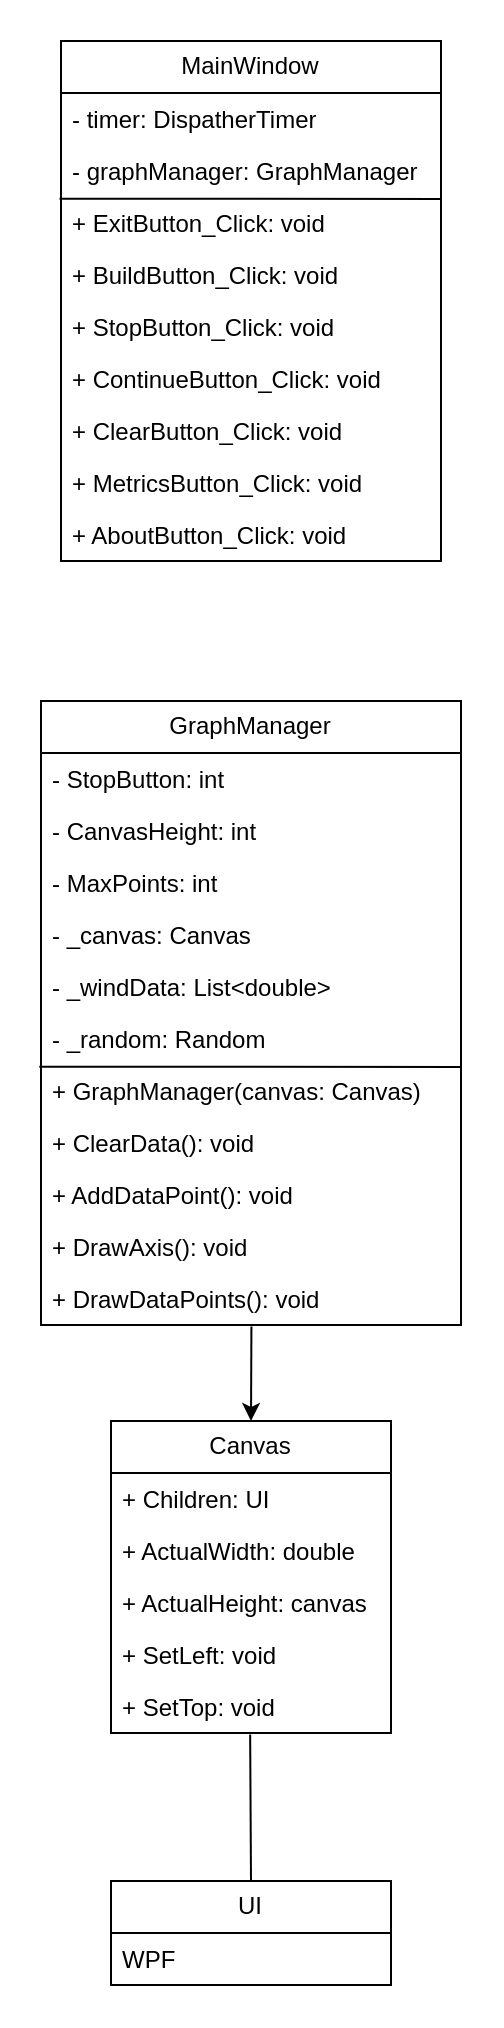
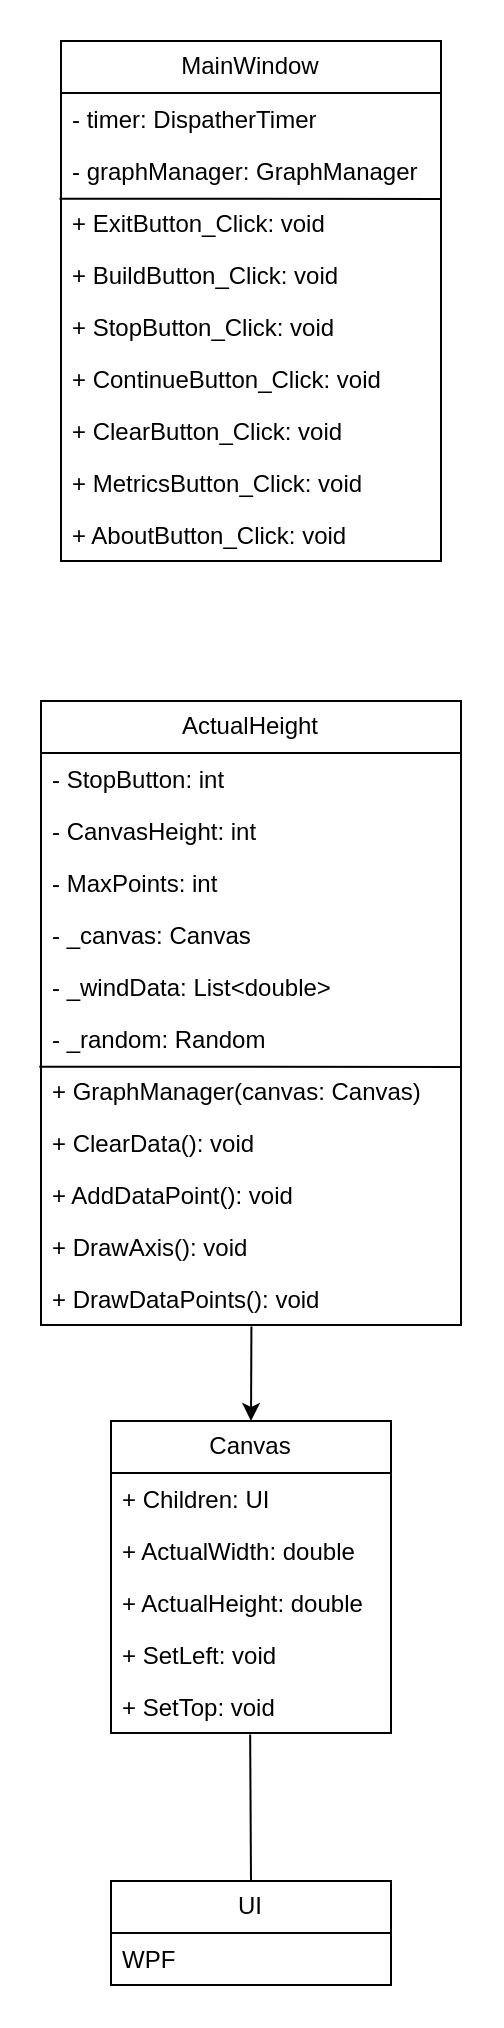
  <mxCell id="0" />
  <mxCell id="1" parent="0" />
  <mxCell id="2" value="MainWindow" style="swimlane;fontStyle=0;childLayout=stackLayout;horizontal=1;startSize=26;fillColor=none;horizontalStack=0;resizeParent=1;resizeParentMax=0;resizeLast=0;collapsible=1;marginBottom=0;whiteSpace=wrap;html=1;" parent="1" vertex="1"><mxGeometry x="30" y="20" width="190" height="260" as="geometry"><mxRectangle x="330" y="210" width="70" height="30" as="alternateBounds" /></mxGeometry></mxCell>
  <mxCell id="3" value="- timer: DispatherTimer" style="text;strokeColor=none;fillColor=none;align=left;verticalAlign=top;spacingLeft=4;spacingRight=4;overflow=hidden;rotatable=0;points=[[0,0.5],[1,0.5]];portConstraint=eastwest;whiteSpace=wrap;html=1;" parent="2" vertex="1"><mxGeometry y="26" width="190" height="26" as="geometry" /></mxCell>
  <mxCell id="4" value="- graphManager: GraphManager" style="text;strokeColor=none;fillColor=none;align=left;verticalAlign=top;spacingLeft=4;spacingRight=4;overflow=hidden;rotatable=0;points=[[0,0.5],[1,0.5]];portConstraint=eastwest;whiteSpace=wrap;html=1;" parent="2" vertex="1"><mxGeometry y="52" width="190" height="26" as="geometry" /></mxCell>
  <mxCell id="5" value="+ ExitButton_Click: void" style="text;strokeColor=none;fillColor=none;align=left;verticalAlign=top;spacingLeft=4;spacingRight=4;overflow=hidden;rotatable=0;points=[[0,0.5],[1,0.5]];portConstraint=eastwest;whiteSpace=wrap;html=1;" parent="2" vertex="1"><mxGeometry y="78" width="190" height="26" as="geometry" /></mxCell>
  <mxCell id="6" value="" style="endArrow=none;html=1;rounded=0;exitX=-0.004;exitY=0.034;exitDx=0;exitDy=0;exitPerimeter=0;entryX=1.001;entryY=0.038;entryDx=0;entryDy=0;entryPerimeter=0;" parent="2" source="5" target="5" edge="1"><mxGeometry width="50" height="50" relative="1" as="geometry"><mxPoint x="190" y="110" as="sourcePoint" /><mxPoint x="240" y="60" as="targetPoint" /></mxGeometry></mxCell>
  <mxCell id="7" value="+ BuildButton_Click: void" style="text;strokeColor=none;fillColor=none;align=left;verticalAlign=top;spacingLeft=4;spacingRight=4;overflow=hidden;rotatable=0;points=[[0,0.5],[1,0.5]];portConstraint=eastwest;whiteSpace=wrap;html=1;" parent="2" vertex="1"><mxGeometry y="104" width="190" height="26" as="geometry" /></mxCell>
  <mxCell id="8" value="+ StopButton_Click: void" style="text;strokeColor=none;fillColor=none;align=left;verticalAlign=top;spacingLeft=4;spacingRight=4;overflow=hidden;rotatable=0;points=[[0,0.5],[1,0.5]];portConstraint=eastwest;whiteSpace=wrap;html=1;" parent="2" vertex="1"><mxGeometry y="130" width="190" height="26" as="geometry" /></mxCell>
  <mxCell id="9" value="+ ContinueButton_Click: void" style="text;strokeColor=none;fillColor=none;align=left;verticalAlign=top;spacingLeft=4;spacingRight=4;overflow=hidden;rotatable=0;points=[[0,0.5],[1,0.5]];portConstraint=eastwest;whiteSpace=wrap;html=1;" parent="2" vertex="1"><mxGeometry y="156" width="190" height="26" as="geometry" /></mxCell>
  <mxCell id="10" value="+ ClearButton_Click: void" style="text;strokeColor=none;fillColor=none;align=left;verticalAlign=top;spacingLeft=4;spacingRight=4;overflow=hidden;rotatable=0;points=[[0,0.5],[1,0.5]];portConstraint=eastwest;whiteSpace=wrap;html=1;" parent="2" vertex="1"><mxGeometry y="182" width="190" height="26" as="geometry" /></mxCell>
  <mxCell id="11" value="+ MetricsButton_Click: void" style="text;strokeColor=none;fillColor=none;align=left;verticalAlign=top;spacingLeft=4;spacingRight=4;overflow=hidden;rotatable=0;points=[[0,0.5],[1,0.5]];portConstraint=eastwest;whiteSpace=wrap;html=1;" parent="2" vertex="1"><mxGeometry y="208" width="190" height="26" as="geometry" /></mxCell>
  <mxCell id="12" value="+ AboutButton_Click: void" style="text;strokeColor=none;fillColor=none;align=left;verticalAlign=top;spacingLeft=4;spacingRight=4;overflow=hidden;rotatable=0;points=[[0,0.5],[1,0.5]];portConstraint=eastwest;whiteSpace=wrap;html=1;" parent="2" vertex="1"><mxGeometry y="234" width="190" height="26" as="geometry" /></mxCell>
- <mxCell id="13" value="GraphManager" style="swimlane;fontStyle=0;childLayout=stackLayout;horizontal=1;startSize=26;fillColor=none;horizontalStack=0;resizeParent=1;resizeParentMax=0;resizeLast=0;collapsible=1;marginBottom=0;whiteSpace=wrap;html=1;" parent="1" vertex="1"><mxGeometry x="20" y="350" width="210" height="312" as="geometry"><mxRectangle x="330" y="210" width="70" height="30" as="alternateBounds" /></mxGeometry></mxCell>
+ <mxCell id="13" value="ActualHeight" style="swimlane;fontStyle=0;childLayout=stackLayout;horizontal=1;startSize=26;fillColor=none;horizontalStack=0;resizeParent=1;resizeParentMax=0;resizeLast=0;collapsible=1;marginBottom=0;whiteSpace=wrap;html=1;" parent="1" vertex="1"><mxGeometry x="20" y="350" width="210" height="312" as="geometry"><mxRectangle x="330" y="210" width="70" height="30" as="alternateBounds" /></mxGeometry></mxCell>
  <mxCell id="14" value="- StopButton: int" style="text;strokeColor=none;fillColor=none;align=left;verticalAlign=top;spacingLeft=4;spacingRight=4;overflow=hidden;rotatable=0;points=[[0,0.5],[1,0.5]];portConstraint=eastwest;whiteSpace=wrap;html=1;" parent="13" vertex="1"><mxGeometry y="26" width="210" height="26" as="geometry" /></mxCell>
  <mxCell id="15" value="- CanvasHeight: int" style="text;strokeColor=none;fillColor=none;align=left;verticalAlign=top;spacingLeft=4;spacingRight=4;overflow=hidden;rotatable=0;points=[[0,0.5],[1,0.5]];portConstraint=eastwest;whiteSpace=wrap;html=1;" parent="13" vertex="1"><mxGeometry y="52" width="210" height="26" as="geometry" /></mxCell>
  <mxCell id="16" value="- MaxPoints: int" style="text;strokeColor=none;fillColor=none;align=left;verticalAlign=top;spacingLeft=4;spacingRight=4;overflow=hidden;rotatable=0;points=[[0,0.5],[1,0.5]];portConstraint=eastwest;whiteSpace=wrap;html=1;" parent="13" vertex="1"><mxGeometry y="78" width="210" height="26" as="geometry" /></mxCell>
  <mxCell id="17" value="- _canvas: Canvas" style="text;strokeColor=none;fillColor=none;align=left;verticalAlign=top;spacingLeft=4;spacingRight=4;overflow=hidden;rotatable=0;points=[[0,0.5],[1,0.5]];portConstraint=eastwest;whiteSpace=wrap;html=1;" parent="13" vertex="1"><mxGeometry y="104" width="210" height="26" as="geometry" /></mxCell>
  <mxCell id="18" value="- _windData: List&amp;lt;double&amp;gt;" style="text;strokeColor=none;fillColor=none;align=left;verticalAlign=top;spacingLeft=4;spacingRight=4;overflow=hidden;rotatable=0;points=[[0,0.5],[1,0.5]];portConstraint=eastwest;whiteSpace=wrap;html=1;" parent="13" vertex="1"><mxGeometry y="130" width="210" height="26" as="geometry" /></mxCell>
  <mxCell id="19" value="- _random: Random" style="text;strokeColor=none;fillColor=none;align=left;verticalAlign=top;spacingLeft=4;spacingRight=4;overflow=hidden;rotatable=0;points=[[0,0.5],[1,0.5]];portConstraint=eastwest;whiteSpace=wrap;html=1;" parent="13" vertex="1"><mxGeometry y="156" width="210" height="26" as="geometry" /></mxCell>
  <mxCell id="20" value="+ GraphManager(canvas: Canvas)" style="text;strokeColor=none;fillColor=none;align=left;verticalAlign=top;spacingLeft=4;spacingRight=4;overflow=hidden;rotatable=0;points=[[0,0.5],[1,0.5]];portConstraint=eastwest;whiteSpace=wrap;html=1;" parent="13" vertex="1"><mxGeometry y="182" width="210" height="26" as="geometry" /></mxCell>
  <mxCell id="21" value="" style="endArrow=none;html=1;rounded=0;exitX=-0.004;exitY=0.034;exitDx=0;exitDy=0;exitPerimeter=0;entryX=1.001;entryY=0.038;entryDx=0;entryDy=0;entryPerimeter=0;" parent="13" source="20" target="20" edge="1"><mxGeometry width="50" height="50" relative="1" as="geometry"><mxPoint x="190" y="110" as="sourcePoint" /><mxPoint x="240" y="60" as="targetPoint" /></mxGeometry></mxCell>
  <mxCell id="22" value="+ ClearData(): void" style="text;strokeColor=none;fillColor=none;align=left;verticalAlign=top;spacingLeft=4;spacingRight=4;overflow=hidden;rotatable=0;points=[[0,0.5],[1,0.5]];portConstraint=eastwest;whiteSpace=wrap;html=1;" parent="13" vertex="1"><mxGeometry y="208" width="210" height="26" as="geometry" /></mxCell>
  <mxCell id="23" value="+ AddDataPoint(): void" style="text;strokeColor=none;fillColor=none;align=left;verticalAlign=top;spacingLeft=4;spacingRight=4;overflow=hidden;rotatable=0;points=[[0,0.5],[1,0.5]];portConstraint=eastwest;whiteSpace=wrap;html=1;" parent="13" vertex="1"><mxGeometry y="234" width="210" height="26" as="geometry" /></mxCell>
  <mxCell id="24" value="+ DrawAxis(): void" style="text;strokeColor=none;fillColor=none;align=left;verticalAlign=top;spacingLeft=4;spacingRight=4;overflow=hidden;rotatable=0;points=[[0,0.5],[1,0.5]];portConstraint=eastwest;whiteSpace=wrap;html=1;" parent="13" vertex="1"><mxGeometry y="260" width="210" height="26" as="geometry" /></mxCell>
  <mxCell id="25" value="+ DrawDataPoints(): void" style="text;strokeColor=none;fillColor=none;align=left;verticalAlign=top;spacingLeft=4;spacingRight=4;overflow=hidden;rotatable=0;points=[[0,0.5],[1,0.5]];portConstraint=eastwest;whiteSpace=wrap;html=1;" parent="13" vertex="1"><mxGeometry y="286" width="210" height="26" as="geometry" /></mxCell>
  <mxCell id="26" value="Canvas" style="swimlane;fontStyle=0;childLayout=stackLayout;horizontal=1;startSize=26;fillColor=none;horizontalStack=0;resizeParent=1;resizeParentMax=0;resizeLast=0;collapsible=1;marginBottom=0;whiteSpace=wrap;html=1;" parent="1" vertex="1"><mxGeometry x="55" y="710" width="140" height="156" as="geometry"><mxRectangle x="330" y="210" width="70" height="30" as="alternateBounds" /></mxGeometry></mxCell>
  <mxCell id="27" value="+ Children: UI" style="text;strokeColor=none;fillColor=none;align=left;verticalAlign=top;spacingLeft=4;spacingRight=4;overflow=hidden;rotatable=0;points=[[0,0.5],[1,0.5]];portConstraint=eastwest;whiteSpace=wrap;html=1;" parent="26" vertex="1"><mxGeometry y="26" width="140" height="26" as="geometry" /></mxCell>
  <mxCell id="28" value="+ ActualWidth: double" style="text;strokeColor=none;fillColor=none;align=left;verticalAlign=top;spacingLeft=4;spacingRight=4;overflow=hidden;rotatable=0;points=[[0,0.5],[1,0.5]];portConstraint=eastwest;whiteSpace=wrap;html=1;" parent="26" vertex="1"><mxGeometry y="52" width="140" height="26" as="geometry" /></mxCell>
- <mxCell id="29" value="+ ActualHeight: canvas" style="text;strokeColor=none;fillColor=none;align=left;verticalAlign=top;spacingLeft=4;spacingRight=4;overflow=hidden;rotatable=0;points=[[0,0.5],[1,0.5]];portConstraint=eastwest;whiteSpace=wrap;html=1;" parent="26" vertex="1"><mxGeometry y="78" width="140" height="26" as="geometry" /></mxCell>
+ <mxCell id="29" value="+ ActualHeight: double" style="text;strokeColor=none;fillColor=none;align=left;verticalAlign=top;spacingLeft=4;spacingRight=4;overflow=hidden;rotatable=0;points=[[0,0.5],[1,0.5]];portConstraint=eastwest;whiteSpace=wrap;html=1;" parent="26" vertex="1"><mxGeometry y="78" width="140" height="26" as="geometry" /></mxCell>
  <mxCell id="30" value="+ SetLeft: void" style="text;strokeColor=none;fillColor=none;align=left;verticalAlign=top;spacingLeft=4;spacingRight=4;overflow=hidden;rotatable=0;points=[[0,0.5],[1,0.5]];portConstraint=eastwest;whiteSpace=wrap;html=1;" parent="26" vertex="1"><mxGeometry y="104" width="140" height="26" as="geometry" /></mxCell>
  <mxCell id="31" value="+ SetTop: void" style="text;strokeColor=none;fillColor=none;align=left;verticalAlign=top;spacingLeft=4;spacingRight=4;overflow=hidden;rotatable=0;points=[[0,0.5],[1,0.5]];portConstraint=eastwest;whiteSpace=wrap;html=1;" parent="26" vertex="1"><mxGeometry y="130" width="140" height="26" as="geometry" /></mxCell>
  <mxCell id="32" value="UI" style="swimlane;fontStyle=0;childLayout=stackLayout;horizontal=1;startSize=26;fillColor=none;horizontalStack=0;resizeParent=1;resizeParentMax=0;resizeLast=0;collapsible=1;marginBottom=0;whiteSpace=wrap;html=1;" parent="1" vertex="1"><mxGeometry x="55" y="940" width="140" height="52" as="geometry"><mxRectangle x="330" y="210" width="70" height="30" as="alternateBounds" /></mxGeometry></mxCell>
  <mxCell id="33" value="WPF" style="text;strokeColor=none;fillColor=none;align=left;verticalAlign=top;spacingLeft=4;spacingRight=4;overflow=hidden;rotatable=0;points=[[0,0.5],[1,0.5]];portConstraint=eastwest;whiteSpace=wrap;html=1;" parent="32" vertex="1"><mxGeometry y="26" width="140" height="26" as="geometry" /></mxCell>
  <mxCell id="34" value="" style="endArrow=classic;html=1;rounded=0;exitX=0.501;exitY=1.028;exitDx=0;exitDy=0;exitPerimeter=0;entryX=0.5;entryY=0;entryDx=0;entryDy=0;" edge="1" parent="1" source="25" target="26"><mxGeometry width="50" height="50" relative="1" as="geometry"><mxPoint x="131" y="720" as="sourcePoint" /><mxPoint x="181" y="670" as="targetPoint" /></mxGeometry></mxCell>
  <mxCell id="35" value="" style="endArrow=none;html=1;rounded=0;exitX=0.497;exitY=1.03;exitDx=0;exitDy=0;exitPerimeter=0;entryX=0.5;entryY=0;entryDx=0;entryDy=0;" edge="1" parent="1" source="31" target="32"><mxGeometry width="50" height="50" relative="1" as="geometry"><mxPoint x="141" y="930" as="sourcePoint" /><mxPoint x="191" y="880" as="targetPoint" /></mxGeometry></mxCell>
